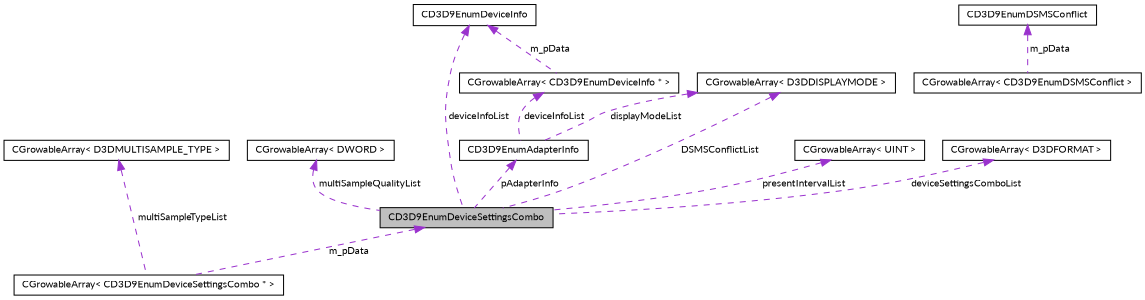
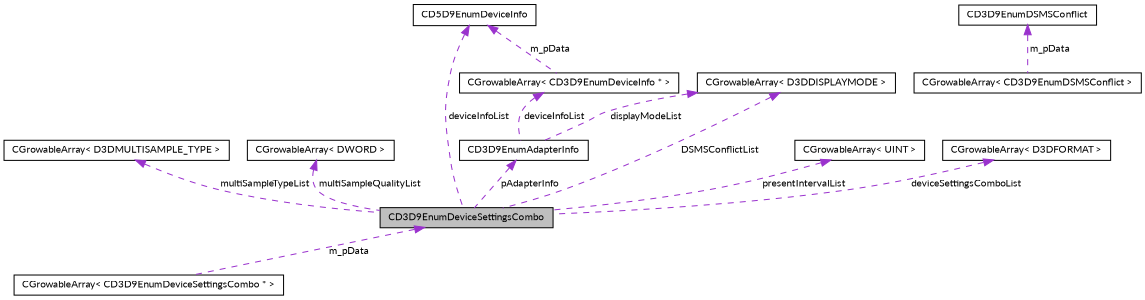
  digraph {
    fontname=Lato
    rankdir=TB
    node [color=black fillcolor=white fontname=Lato fontsize=10 shape=record style=filled]
    edge [color=darkorchid3 dir=back fontname=Lato fontsize=10 labelfontname=Helvetica labelfontsize=10 style=dashed]
    n1 [fillcolor=grey75 fontcolor=black height=0.2 label=CD3D9EnumDeviceSettingsCombo width=0.4]
    n2 [height=0.2 label="CGrowableArray\< CD3D9EnumDeviceSettingsCombo * \>" width=0.4]
    n3 [height=0.2 label="CGrowableArray\< CD3D9EnumDSMSConflict \>" width=0.4]
    n4 [height=0.2 label=CD3D9EnumDSMSConflict width=0.4]
    n5 [height=0.2 label="CGrowableArray\< DWORD \>" width=0.4]
    n6 [height=0.2 label="CGrowableArray\< D3DMULTISAMPLE_TYPE \>" width=0.4]
-   n7 [height=0.2 label=CD3D9EnumDeviceInfo width=0.4]
+   n7 [height=0.2 label=CD5D9EnumDeviceInfo width=0.4]
    n8 [height=0.2 label="CGrowableArray\< CD3D9EnumDeviceInfo * \>" width=0.4]
    n9 [height=0.2 label=CD3D9EnumAdapterInfo width=0.4]
    n10 [height=0.2 label="CGrowableArray\< D3DDISPLAYMODE \>" width=0.4]
    n11 [height=0.2 label="CGrowableArray\< UINT \>" width=0.4]
    n12 [height=0.2 label="CGrowableArray\< D3DFORMAT \>" width=0.4]
    n1 -> n2 [label=" m_pData"]
    n4 -> n3 [label=" m_pData"]
    n5 -> n1 [label=" multiSampleQualityList"]
-   n6 -> n2 [label=" multiSampleTypeList"]
+   n6 -> n1 [label=" multiSampleTypeList"]
    n7 -> n1 [label=" deviceInfoList"]
    n7 -> n8 [label=" m_pData"]
    n8 -> n9 [label=" deviceInfoList"]
    n9 -> n1 [label=" pAdapterInfo"]
    n10 -> n1 [label=" DSMSConflictList"]
    n10 -> n9 [label=" displayModeList"]
    n11 -> n1 [label=" presentIntervalList"]
    n12 -> n1 [label=" deviceSettingsComboList"]
  }
